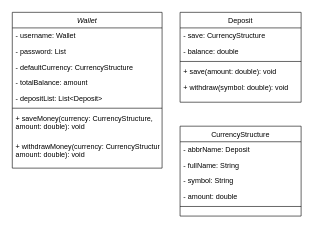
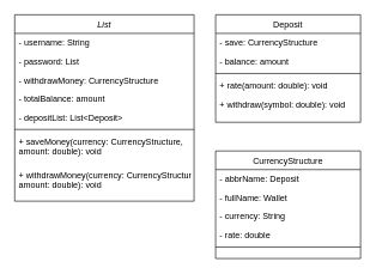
  <mxCell id="0" />
  <mxCell id="1" parent="0" />
- <mxCell id="2" value="Wallet" style="swimlane;fontStyle=2;align=center;verticalAlign=top;childLayout=stackLayout;horizontal=1;startSize=26;horizontalStack=0;resizeParent=1;resizeLast=0;collapsible=1;marginBottom=0;rounded=0;shadow=0;strokeWidth=1;" parent="1" vertex="1"><mxGeometry x="20" y="20" width="250" height="260" as="geometry"><mxRectangle x="230" y="140" width="160" height="26" as="alternateBounds" /></mxGeometry></mxCell>
- <mxCell id="3" value="- username: Wallet" style="text;align=left;verticalAlign=top;spacingLeft=4;spacingRight=4;overflow=hidden;rotatable=0;points=[[0,0.5],[1,0.5]];portConstraint=eastwest;" parent="2" vertex="1"><mxGeometry y="26" width="250" height="26" as="geometry" /></mxCell>
+ <mxCell id="2" value="List" style="swimlane;fontStyle=2;align=center;verticalAlign=top;childLayout=stackLayout;horizontal=1;startSize=26;horizontalStack=0;resizeParent=1;resizeLast=0;collapsible=1;marginBottom=0;rounded=0;shadow=0;strokeWidth=1;" parent="1" vertex="1"><mxGeometry x="20" y="20" width="250" height="260" as="geometry"><mxRectangle x="230" y="140" width="160" height="26" as="alternateBounds" /></mxGeometry></mxCell>
+ <mxCell id="3" value="- username: String" style="text;align=left;verticalAlign=top;spacingLeft=4;spacingRight=4;overflow=hidden;rotatable=0;points=[[0,0.5],[1,0.5]];portConstraint=eastwest;" parent="2" vertex="1"><mxGeometry y="26" width="250" height="26" as="geometry" /></mxCell>
  <mxCell id="4" value="- password: List" style="text;align=left;verticalAlign=top;spacingLeft=4;spacingRight=4;overflow=hidden;rotatable=0;points=[[0,0.5],[1,0.5]];portConstraint=eastwest;rounded=0;shadow=0;html=0;" parent="2" vertex="1"><mxGeometry y="52" width="250" height="26" as="geometry" /></mxCell>
- <mxCell id="5" value="- defaultCurrency: CurrencyStructure" style="text;align=left;verticalAlign=top;spacingLeft=4;spacingRight=4;overflow=hidden;rotatable=0;points=[[0,0.5],[1,0.5]];portConstraint=eastwest;rounded=0;shadow=0;html=0;" vertex="1" parent="2"><mxGeometry y="78" width="250" height="26" as="geometry" /></mxCell>
+ <mxCell id="5" value="- withdrawMoney: CurrencyStructure" style="text;align=left;verticalAlign=top;spacingLeft=4;spacingRight=4;overflow=hidden;rotatable=0;points=[[0,0.5],[1,0.5]];portConstraint=eastwest;rounded=0;shadow=0;html=0;" vertex="1" parent="2"><mxGeometry y="78" width="250" height="26" as="geometry" /></mxCell>
  <mxCell id="6" value="- totalBalance: amount" style="text;align=left;verticalAlign=top;spacingLeft=4;spacingRight=4;overflow=hidden;rotatable=0;points=[[0,0.5],[1,0.5]];portConstraint=eastwest;rounded=0;shadow=0;html=0;" vertex="1" parent="2"><mxGeometry y="104" width="250" height="26" as="geometry" /></mxCell>
  <mxCell id="7" value="- depositList: List&lt;Deposit&gt;" style="text;align=left;verticalAlign=top;spacingLeft=4;spacingRight=4;overflow=hidden;rotatable=0;points=[[0,0.5],[1,0.5]];portConstraint=eastwest;rounded=0;shadow=0;html=0;" parent="2" vertex="1"><mxGeometry y="130" width="250" height="26" as="geometry" /></mxCell>
  <mxCell id="8" value="" style="line;html=1;strokeWidth=1;align=left;verticalAlign=middle;spacingTop=-1;spacingLeft=3;spacingRight=3;rotatable=0;labelPosition=right;points=[];portConstraint=eastwest;" parent="2" vertex="1"><mxGeometry y="156" width="250" height="8" as="geometry" /></mxCell>
  <mxCell id="9" value="+ saveMoney(currency: CurrencyStructure, &#10;amount: double): void" style="text;align=left;verticalAlign=top;spacingLeft=4;spacingRight=4;overflow=hidden;rotatable=0;points=[[0,0.5],[1,0.5]];portConstraint=eastwest;rounded=0;shadow=0;html=0;" vertex="1" parent="2"><mxGeometry y="164" width="250" height="46" as="geometry" /></mxCell>
  <mxCell id="10" value="+ withdrawMoney(currency: CurrencyStructure,&#10;amount: double): void" style="text;align=left;verticalAlign=top;spacingLeft=4;spacingRight=4;overflow=hidden;rotatable=0;points=[[0,0.5],[1,0.5]];portConstraint=eastwest;" parent="2" vertex="1"><mxGeometry y="210" width="250" height="50" as="geometry" /></mxCell>
  <mxCell id="11" value="Deposit" style="swimlane;fontStyle=0;align=center;verticalAlign=top;childLayout=stackLayout;horizontal=1;startSize=26;horizontalStack=0;resizeParent=1;resizeLast=0;collapsible=1;marginBottom=0;rounded=0;shadow=0;strokeWidth=1;" parent="1" vertex="1"><mxGeometry x="300" y="20" width="202" height="150" as="geometry"><mxRectangle x="550" y="140" width="160" height="26" as="alternateBounds" /></mxGeometry></mxCell>
  <mxCell id="12" value="- save: CurrencyStructure" style="text;align=left;verticalAlign=top;spacingLeft=4;spacingRight=4;overflow=hidden;rotatable=0;points=[[0,0.5],[1,0.5]];portConstraint=eastwest;" parent="11" vertex="1"><mxGeometry y="26" width="202" height="26" as="geometry" /></mxCell>
- <mxCell id="13" value="- balance: double" style="text;align=left;verticalAlign=top;spacingLeft=4;spacingRight=4;overflow=hidden;rotatable=0;points=[[0,0.5],[1,0.5]];portConstraint=eastwest;rounded=0;shadow=0;html=0;" parent="11" vertex="1"><mxGeometry y="52" width="202" height="26" as="geometry" /></mxCell>
+ <mxCell id="13" value="- balance: amount" style="text;align=left;verticalAlign=top;spacingLeft=4;spacingRight=4;overflow=hidden;rotatable=0;points=[[0,0.5],[1,0.5]];portConstraint=eastwest;rounded=0;shadow=0;html=0;" parent="11" vertex="1"><mxGeometry y="52" width="202" height="26" as="geometry" /></mxCell>
  <mxCell id="14" value="" style="line;html=1;strokeWidth=1;align=left;verticalAlign=middle;spacingTop=-1;spacingLeft=3;spacingRight=3;rotatable=0;labelPosition=right;points=[];portConstraint=eastwest;" parent="11" vertex="1"><mxGeometry y="78" width="202" height="8" as="geometry" /></mxCell>
- <mxCell id="15" value="+ save(amount: double): void" style="text;align=left;verticalAlign=top;spacingLeft=4;spacingRight=4;overflow=hidden;rotatable=0;points=[[0,0.5],[1,0.5]];portConstraint=eastwest;" parent="11" vertex="1"><mxGeometry y="86" width="202" height="26" as="geometry" /></mxCell>
+ <mxCell id="15" value="+ rate(amount: double): void" style="text;align=left;verticalAlign=top;spacingLeft=4;spacingRight=4;overflow=hidden;rotatable=0;points=[[0,0.5],[1,0.5]];portConstraint=eastwest;" parent="11" vertex="1"><mxGeometry y="86" width="202" height="26" as="geometry" /></mxCell>
  <mxCell id="16" value="+ withdraw(symbol: double): void" style="text;align=left;verticalAlign=top;spacingLeft=4;spacingRight=4;overflow=hidden;rotatable=0;points=[[0,0.5],[1,0.5]];portConstraint=eastwest;" parent="11" vertex="1"><mxGeometry y="112" width="202" height="26" as="geometry" /></mxCell>
  <mxCell id="17" value="CurrencyStructure" style="swimlane;fontStyle=0;align=center;verticalAlign=top;childLayout=stackLayout;horizontal=1;startSize=26;horizontalStack=0;resizeParent=1;resizeLast=0;collapsible=1;marginBottom=0;rounded=0;shadow=0;strokeWidth=1;" vertex="1" parent="1"><mxGeometry x="300" y="210" width="202" height="150" as="geometry"><mxRectangle x="550" y="140" width="160" height="26" as="alternateBounds" /></mxGeometry></mxCell>
  <mxCell id="18" value="- abbrName: Deposit" style="text;align=left;verticalAlign=top;spacingLeft=4;spacingRight=4;overflow=hidden;rotatable=0;points=[[0,0.5],[1,0.5]];portConstraint=eastwest;" vertex="1" parent="17"><mxGeometry y="26" width="202" height="26" as="geometry" /></mxCell>
- <mxCell id="19" value="- fullName: String" style="text;align=left;verticalAlign=top;spacingLeft=4;spacingRight=4;overflow=hidden;rotatable=0;points=[[0,0.5],[1,0.5]];portConstraint=eastwest;rounded=0;shadow=0;html=0;" vertex="1" parent="17"><mxGeometry y="52" width="202" height="26" as="geometry" /></mxCell>
- <mxCell id="20" value="- symbol: String" style="text;align=left;verticalAlign=top;spacingLeft=4;spacingRight=4;overflow=hidden;rotatable=0;points=[[0,0.5],[1,0.5]];portConstraint=eastwest;rounded=0;shadow=0;html=0;" vertex="1" parent="17"><mxGeometry y="78" width="202" height="26" as="geometry" /></mxCell>
- <mxCell id="21" value="- amount: double" style="text;align=left;verticalAlign=top;spacingLeft=4;spacingRight=4;overflow=hidden;rotatable=0;points=[[0,0.5],[1,0.5]];portConstraint=eastwest;rounded=0;shadow=0;html=0;" vertex="1" parent="17"><mxGeometry y="104" width="202" height="26" as="geometry" /></mxCell>
+ <mxCell id="19" value="- fullName: Wallet" style="text;align=left;verticalAlign=top;spacingLeft=4;spacingRight=4;overflow=hidden;rotatable=0;points=[[0,0.5],[1,0.5]];portConstraint=eastwest;rounded=0;shadow=0;html=0;" vertex="1" parent="17"><mxGeometry y="52" width="202" height="26" as="geometry" /></mxCell>
+ <mxCell id="20" value="- currency: String" style="text;align=left;verticalAlign=top;spacingLeft=4;spacingRight=4;overflow=hidden;rotatable=0;points=[[0,0.5],[1,0.5]];portConstraint=eastwest;rounded=0;shadow=0;html=0;" vertex="1" parent="17"><mxGeometry y="78" width="202" height="26" as="geometry" /></mxCell>
+ <mxCell id="21" value="- rate: double" style="text;align=left;verticalAlign=top;spacingLeft=4;spacingRight=4;overflow=hidden;rotatable=0;points=[[0,0.5],[1,0.5]];portConstraint=eastwest;rounded=0;shadow=0;html=0;" vertex="1" parent="17"><mxGeometry y="104" width="202" height="26" as="geometry" /></mxCell>
  <mxCell id="22" value="" style="line;html=1;strokeWidth=1;align=left;verticalAlign=middle;spacingTop=-1;spacingLeft=3;spacingRight=3;rotatable=0;labelPosition=right;points=[];portConstraint=eastwest;" vertex="1" parent="17"><mxGeometry y="130" width="202" height="8" as="geometry" /></mxCell>
